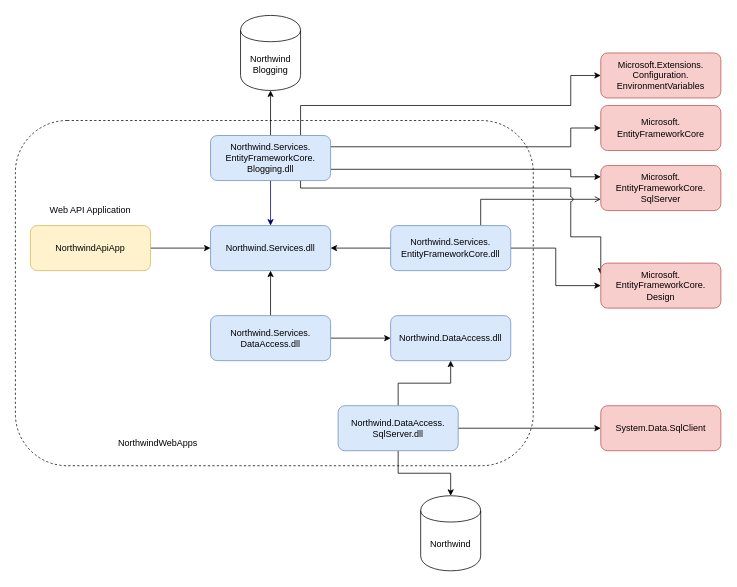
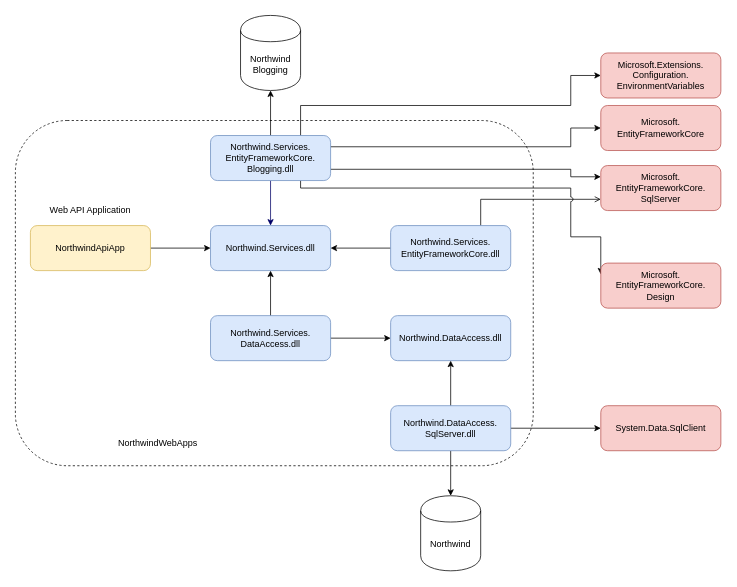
  <mxCell id="0" />
  <mxCell id="1" parent="0" />
  <mxCell id="2" value="" style="rounded=1;whiteSpace=wrap;html=1;fillColor=none;dashed=1;" vertex="1" parent="1"><mxGeometry x="20" y="160" width="690" height="460" as="geometry" /></mxCell>
  <mxCell id="3" style="edgeStyle=orthogonalEdgeStyle;rounded=0;orthogonalLoop=1;jettySize=auto;html=1;entryX=0;entryY=0.5;entryDx=0;entryDy=0;" edge="1" parent="1" source="4" target="30"><mxGeometry relative="1" as="geometry" /></mxCell>
  <mxCell id="4" value="NorthwindApiApp" style="rounded=1;whiteSpace=wrap;html=1;fillColor=#fff2cc;strokeColor=#d6b656;" vertex="1" parent="1"><mxGeometry x="40" y="300" width="160" height="60" as="geometry" /></mxCell>
  <mxCell id="5" value="Microsoft.&lt;br&gt;EntityFrameworkCore.&lt;br&gt;SqlServer" style="rounded=1;whiteSpace=wrap;html=1;fillColor=#f8cecc;strokeColor=#b85450;" vertex="1" parent="1"><mxGeometry x="800" width="160" height="60" as="geometry" y="220" /></mxCell>
  <mxCell id="6" value="Web API Application" style="text;html=1;strokeColor=none;fillColor=none;align=center;verticalAlign=middle;whiteSpace=wrap;rounded=0;" vertex="1" parent="1"><mxGeometry x="40" y="270" width="160" height="20" as="geometry" /></mxCell>
  <mxCell id="7" value="NorthwindWebApps" style="text;html=1;strokeColor=none;fillColor=none;align=center;verticalAlign=middle;whiteSpace=wrap;rounded=0;dashed=1;" vertex="1" parent="1"><mxGeometry x="110" y="580" width="200" height="20" as="geometry" /></mxCell>
  <mxCell id="8" style="edgeStyle=orthogonalEdgeStyle;rounded=0;orthogonalLoop=1;jettySize=auto;html=1;" edge="1" parent="1" source="11" target="30"><mxGeometry relative="1" as="geometry"><Array as="points" /></mxGeometry></mxCell>
- <mxCell id="9" style="edgeStyle=orthogonalEdgeStyle;rounded=0;orthogonalLoop=1;jettySize=auto;html=1;strokeColor=#000000;" edge="1" parent="1" source="11" target="28"><mxGeometry relative="1" as="geometry" /></mxCell>
  <mxCell id="10" style="edgeStyle=orthogonalEdgeStyle;rounded=0;orthogonalLoop=1;jettySize=auto;html=1;exitX=0.75;exitY=0;exitDx=0;exitDy=0;entryX=0;entryY=0.75;entryDx=0;entryDy=0;strokeColor=#000000;endArrow=open;" edge="1" parent="1" source="11" target="5"><mxGeometry relative="1" as="geometry"><Array as="points"><mxPoint x="640" y="265" /></Array></mxGeometry></mxCell>
  <mxCell id="11" value="Northwind.Services.&lt;br&gt;EntityFrameworkCore.dll" style="rounded=1;whiteSpace=wrap;html=1;fillColor=#dae8fc;strokeColor=#6c8ebf;" vertex="1" parent="1"><mxGeometry x="520" y="300" width="160" height="60" as="geometry" /></mxCell>
  <mxCell id="12" style="edgeStyle=orthogonalEdgeStyle;rounded=0;orthogonalLoop=1;jettySize=auto;html=1;strokeColor=#000000;" edge="1" parent="1" source="14" target="15"><mxGeometry relative="1" as="geometry" /></mxCell>
  <mxCell id="13" style="edgeStyle=orthogonalEdgeStyle;rounded=0;orthogonalLoop=1;jettySize=auto;html=1;strokeColor=#000000;" edge="1" parent="1" source="14" target="30"><mxGeometry relative="1" as="geometry" /></mxCell>
  <mxCell id="14" value="Northwind.Services.&lt;br&gt;DataAccess.dll" style="rounded=1;whiteSpace=wrap;html=1;fillColor=#dae8fc;strokeColor=#6c8ebf;" vertex="1" parent="1"><mxGeometry x="280" y="420" width="160" height="60" as="geometry" /></mxCell>
  <mxCell id="15" value="Northwind.DataAccess.dll" style="rounded=1;whiteSpace=wrap;html=1;fillColor=#dae8fc;strokeColor=#6c8ebf;" vertex="1" parent="1"><mxGeometry x="520" y="420" width="160" height="60" as="geometry" /></mxCell>
  <mxCell id="16" value="System.Data.SqlClient" style="rounded=1;whiteSpace=wrap;html=1;fillColor=#f8cecc;strokeColor=#b85450;" vertex="1" parent="1"><mxGeometry x="800" y="540" width="160" height="60" as="geometry" /></mxCell>
  <mxCell id="17" style="edgeStyle=orthogonalEdgeStyle;rounded=0;orthogonalLoop=1;jettySize=auto;html=1;" edge="1" parent="1" source="20" target="15"><mxGeometry relative="1" as="geometry" /></mxCell>
  <mxCell id="18" style="edgeStyle=orthogonalEdgeStyle;rounded=0;orthogonalLoop=1;jettySize=auto;html=1;" edge="1" parent="1" source="20" target="31"><mxGeometry relative="1" as="geometry" /></mxCell>
  <mxCell id="19" style="edgeStyle=orthogonalEdgeStyle;rounded=0;orthogonalLoop=1;jettySize=auto;html=1;strokeColor=#000000;" edge="1" parent="1" source="20" target="16"><mxGeometry relative="1" as="geometry" /></mxCell>
- <mxCell id="20" value="Northwind.DataAccess.&lt;br&gt;SqlServer.dll" style="rounded=1;whiteSpace=wrap;html=1;fillColor=#dae8fc;strokeColor=#6c8ebf;" vertex="1" parent="1"><mxGeometry x="450" y="540" width="160" height="60" as="geometry" /></mxCell>
+ <mxCell id="20" value="Northwind.DataAccess.&lt;br&gt;SqlServer.dll" style="rounded=1;whiteSpace=wrap;html=1;fillColor=#dae8fc;strokeColor=#6c8ebf;" vertex="1" parent="1"><mxGeometry x="520" y="540" width="160" height="60" as="geometry" /></mxCell>
  <mxCell id="21" style="edgeStyle=orthogonalEdgeStyle;rounded=0;orthogonalLoop=1;jettySize=auto;html=1;" edge="1" parent="1" source="27" target="32"><mxGeometry relative="1" as="geometry" /></mxCell>
  <mxCell id="22" style="edgeStyle=orthogonalEdgeStyle;rounded=0;orthogonalLoop=1;jettySize=auto;html=1;strokeColor=#000066;" edge="1" parent="1" source="27" target="30"><mxGeometry relative="1" as="geometry" /></mxCell>
  <mxCell id="23" style="edgeStyle=orthogonalEdgeStyle;rounded=0;orthogonalLoop=1;jettySize=auto;html=1;exitX=0.75;exitY=1;exitDx=0;exitDy=0;entryX=0;entryY=0.25;entryDx=0;entryDy=0;strokeColor=#000000;jumpStyle=arc;" edge="1" parent="1" source="27" target="28"><mxGeometry relative="1" as="geometry"><Array as="points"><mxPoint x="400" y="250" /><mxPoint x="760" y="250" /><mxPoint x="760" y="315" /></Array></mxGeometry></mxCell>
  <mxCell id="24" style="edgeStyle=orthogonalEdgeStyle;rounded=0;jumpStyle=arc;orthogonalLoop=1;jettySize=auto;html=1;exitX=1;exitY=0.75;exitDx=0;exitDy=0;entryX=0;entryY=0.25;entryDx=0;entryDy=0;strokeColor=#000000;" edge="1" parent="1" source="27" target="5"><mxGeometry relative="1" as="geometry"><Array as="points"><mxPoint x="760" y="225" /><mxPoint x="760" y="235" /></Array></mxGeometry></mxCell>
  <mxCell id="25" style="edgeStyle=orthogonalEdgeStyle;rounded=0;jumpStyle=arc;orthogonalLoop=1;jettySize=auto;html=1;exitX=1;exitY=0.25;exitDx=0;exitDy=0;strokeColor=#000000;" edge="1" parent="1" source="27" target="33"><mxGeometry relative="1" as="geometry"><Array as="points"><mxPoint x="760" y="195" /><mxPoint x="760" y="170" /></Array></mxGeometry></mxCell>
  <mxCell id="26" style="edgeStyle=orthogonalEdgeStyle;rounded=0;jumpStyle=arc;orthogonalLoop=1;jettySize=auto;html=1;exitX=0.75;exitY=0;exitDx=0;exitDy=0;entryX=0;entryY=0.5;entryDx=0;entryDy=0;strokeColor=#000000;" edge="1" parent="1" source="27" target="29"><mxGeometry relative="1" as="geometry"><Array as="points"><mxPoint x="400" y="140" /><mxPoint x="760" y="140" /><mxPoint x="760" y="100" /></Array></mxGeometry></mxCell>
  <mxCell id="27" value="Northwind.Services.&lt;br&gt;EntityFrameworkCore.&lt;br&gt;Blogging.dll" style="rounded=1;whiteSpace=wrap;html=1;fillColor=#dae8fc;strokeColor=#6c8ebf;" vertex="1" parent="1"><mxGeometry x="280" y="180" width="160" height="60" as="geometry" /></mxCell>
  <mxCell id="28" value="Microsoft.&lt;br&gt;EntityFrameworkCore.&lt;br&gt;Design" style="rounded=1;whiteSpace=wrap;html=1;fillColor=#f8cecc;strokeColor=#b85450;" vertex="1" parent="1"><mxGeometry x="800" y="350" width="160" height="60" as="geometry" /></mxCell>
  <mxCell id="29" value="Microsoft.Extensions.&lt;br&gt;Configuration.&lt;br&gt;EnvironmentVariables" style="rounded=1;whiteSpace=wrap;html=1;fillColor=#f8cecc;strokeColor=#b85450;" vertex="1" parent="1"><mxGeometry x="800" y="70" width="160" height="60" as="geometry" /></mxCell>
  <mxCell id="30" value="Northwind.Services.dll" style="rounded=1;whiteSpace=wrap;html=1;fillColor=#dae8fc;strokeColor=#6c8ebf;" vertex="1" parent="1"><mxGeometry x="280" y="300" width="160" height="60" as="geometry" /></mxCell>
  <mxCell id="31" value="Northwind" style="shape=cylinder;whiteSpace=wrap;html=1;boundedLbl=1;backgroundOutline=1;" vertex="1" parent="1"><mxGeometry x="560" y="660" width="80" height="100" as="geometry" /></mxCell>
  <mxCell id="32" value="Northwind&lt;br&gt;Blogging" style="shape=cylinder;whiteSpace=wrap;html=1;boundedLbl=1;backgroundOutline=1;" vertex="1" parent="1"><mxGeometry x="320" y="20" width="80" height="100" as="geometry" /></mxCell>
  <mxCell id="33" value="Microsoft.&lt;br&gt;EntityFrameworkCore" style="rounded=1;whiteSpace=wrap;html=1;fillColor=#f8cecc;strokeColor=#b85450;" vertex="1" parent="1"><mxGeometry x="800" y="140" width="160" height="60" as="geometry" /></mxCell>
